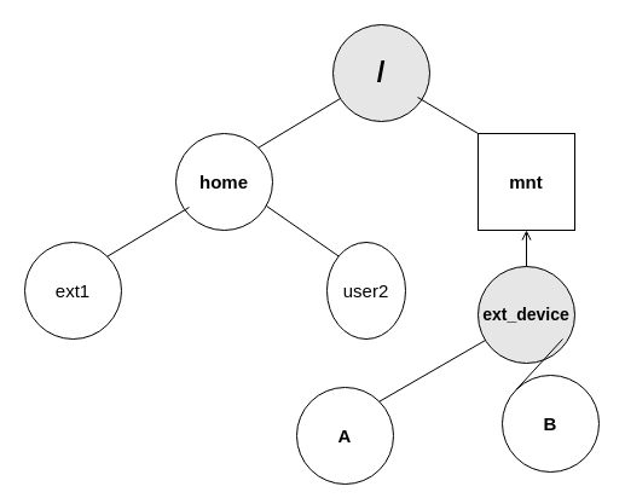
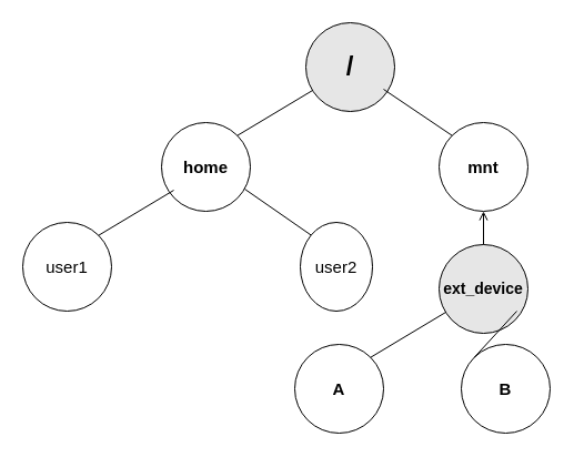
  <mxCell id="0" />
  <mxCell id="1" parent="0" />
  <mxCell id="2" value="&lt;b&gt;&lt;font style=&quot;font-size: 24px;&quot;&gt;/&lt;/font&gt;&lt;/b&gt;" style="ellipse;whiteSpace=wrap;html=1;aspect=fixed;fillColor=#E6E6E6;" vertex="1" parent="1"><mxGeometry x="275" y="20" width="80" height="80" as="geometry" /></mxCell>
- <mxCell id="3" value="&lt;b&gt;&lt;font style=&quot;font-size: 15px;&quot;&gt;mnt&lt;/font&gt;&lt;/b&gt;" style="whiteSpace=wrap;html=1;aspect=fixed;rounded=0;" vertex="1" parent="1"><mxGeometry x="395" y="110" width="80" height="80" as="geometry" /></mxCell>
+ <mxCell id="3" value="&lt;b&gt;&lt;font style=&quot;font-size: 15px;&quot;&gt;mnt&lt;/font&gt;&lt;/b&gt;" style="ellipse;whiteSpace=wrap;html=1;aspect=fixed;" vertex="1" parent="1"><mxGeometry x="395" y="110" width="80" height="80" as="geometry" /></mxCell>
  <mxCell id="4" value="&lt;div&gt;&lt;font size=&quot;1&quot;&gt;&lt;b style=&quot;font-size: 15px;&quot;&gt;home&lt;/b&gt;&lt;/font&gt;&lt;/div&gt;" style="ellipse;whiteSpace=wrap;html=1;aspect=fixed;" vertex="1" parent="1"><mxGeometry x="145" y="110" width="80" height="80" as="geometry" /></mxCell>
  <mxCell id="5" value="" style="endArrow=none;html=1;rounded=0;exitX=1;exitY=0;exitDx=0;exitDy=0;entryX=0.075;entryY=0.763;entryDx=0;entryDy=0;entryPerimeter=0;" edge="1" parent="1" source="4" target="2"><mxGeometry width="50" height="50" relative="1" as="geometry"><mxPoint x="235" y="120" as="sourcePoint" /><mxPoint x="285" y="70" as="targetPoint" /></mxGeometry></mxCell>
  <mxCell id="6" value="" style="endArrow=none;html=1;rounded=0;entryX=0;entryY=0;entryDx=0;entryDy=0;" edge="1" parent="1" target="3"><mxGeometry width="50" height="50" relative="1" as="geometry"><mxPoint x="345" y="80" as="sourcePoint" /><mxPoint x="388.86" y="100" as="targetPoint" /></mxGeometry></mxCell>
  <mxCell id="7" value="&lt;font style=&quot;font-size: 15px;&quot;&gt;user2&lt;/font&gt;" style="ellipse;whiteSpace=wrap;html=1;aspect=fixed;" vertex="1" parent="1"><mxGeometry x="270" y="200" width="65" height="80" as="geometry" /></mxCell>
- <mxCell id="8" value="&lt;font size=&quot;1&quot;&gt;&lt;span style=&quot;font-size: 15px;&quot;&gt;ext1&lt;/span&gt;&lt;/font&gt;" style="ellipse;whiteSpace=wrap;html=1;aspect=fixed;" vertex="1" parent="1"><mxGeometry x="20" y="200" width="80" height="80" as="geometry" /></mxCell>
+ <mxCell id="8" value="&lt;font size=&quot;1&quot;&gt;&lt;span style=&quot;font-size: 15px;&quot;&gt;user1&lt;/span&gt;&lt;/font&gt;" style="ellipse;whiteSpace=wrap;html=1;aspect=fixed;" vertex="1" parent="1"><mxGeometry x="20" y="200" width="80" height="80" as="geometry" /></mxCell>
  <mxCell id="9" value="" style="endArrow=none;html=1;rounded=0;exitX=1;exitY=0;exitDx=0;exitDy=0;entryX=0.075;entryY=0.763;entryDx=0;entryDy=0;entryPerimeter=0;" edge="1" parent="1" source="8"><mxGeometry width="50" height="50" relative="1" as="geometry"><mxPoint x="110" y="210" as="sourcePoint" /><mxPoint x="156" y="171.04" as="targetPoint" /></mxGeometry></mxCell>
  <mxCell id="10" value="" style="endArrow=none;html=1;rounded=0;entryX=0;entryY=0;entryDx=0;entryDy=0;" edge="1" parent="1" target="7"><mxGeometry width="50" height="50" relative="1" as="geometry"><mxPoint x="220" y="170" as="sourcePoint" /><mxPoint x="263.86" y="190" as="targetPoint" /></mxGeometry></mxCell>
  <mxCell id="11" value="&lt;font style=&quot;font-size: 14px;&quot;&gt;&lt;b style=&quot;&quot;&gt;ext_device&lt;/b&gt;&lt;/font&gt;" style="ellipse;whiteSpace=wrap;html=1;aspect=fixed;fillColor=#E6E6E6;" vertex="1" parent="1"><mxGeometry x="395" y="220" width="80" height="80" as="geometry" /></mxCell>
  <mxCell id="12" value="" style="endArrow=open;html=1;rounded=0;entryX=0.5;entryY=1;entryDx=0;entryDy=0;exitX=0.5;exitY=0;exitDx=0;exitDy=0;" edge="1" parent="1" source="11" target="3"><mxGeometry width="50" height="50" relative="1" as="geometry"><mxPoint x="375" y="250" as="sourcePoint" /><mxPoint x="425" y="200" as="targetPoint" /></mxGeometry></mxCell>
  <mxCell id="13" value="&lt;font size=&quot;1&quot;&gt;&lt;b style=&quot;font-size: 15px;&quot;&gt;B&lt;/b&gt;&lt;/font&gt;" style="ellipse;whiteSpace=wrap;html=1;aspect=fixed;" vertex="1" parent="1"><mxGeometry x="415" y="310" width="80" height="80" as="geometry" /></mxCell>
- <mxCell id="14" value="&lt;font size=&quot;1&quot;&gt;&lt;b style=&quot;font-size: 15px;&quot;&gt;A&lt;/b&gt;&lt;/font&gt;" style="ellipse;whiteSpace=wrap;html=1;aspect=fixed;" vertex="1" parent="1"><mxGeometry x="245" y="320" width="80" height="80" as="geometry" /></mxCell>
+ <mxCell id="14" value="&lt;font size=&quot;1&quot;&gt;&lt;b style=&quot;font-size: 15px;&quot;&gt;A&lt;/b&gt;&lt;/font&gt;" style="ellipse;whiteSpace=wrap;html=1;aspect=fixed;" vertex="1" parent="1"><mxGeometry x="265" y="310" width="80" height="80" as="geometry" /></mxCell>
  <mxCell id="15" value="" style="endArrow=none;html=1;rounded=0;exitX=1;exitY=0;exitDx=0;exitDy=0;entryX=0.075;entryY=0.763;entryDx=0;entryDy=0;entryPerimeter=0;" edge="1" parent="1" source="14"><mxGeometry width="50" height="50" relative="1" as="geometry"><mxPoint x="355" y="320" as="sourcePoint" /><mxPoint x="401" y="281.04" as="targetPoint" /></mxGeometry></mxCell>
  <mxCell id="16" value="" style="endArrow=none;html=1;rounded=0;entryX=0;entryY=0;entryDx=0;entryDy=0;" edge="1" parent="1" target="13"><mxGeometry width="50" height="50" relative="1" as="geometry"><mxPoint x="465" y="280" as="sourcePoint" /><mxPoint x="508.86" y="300" as="targetPoint" /></mxGeometry></mxCell>
